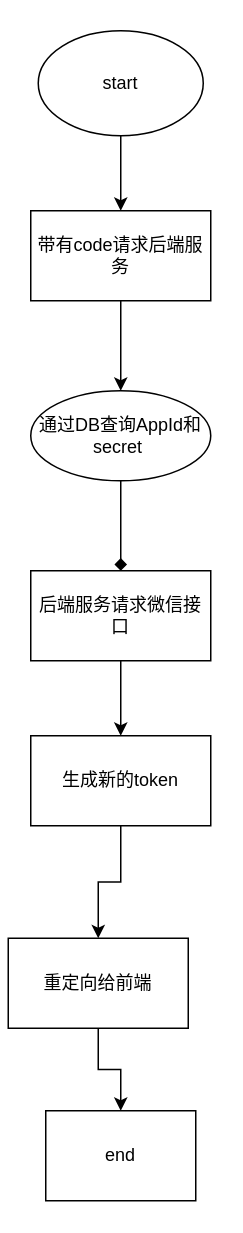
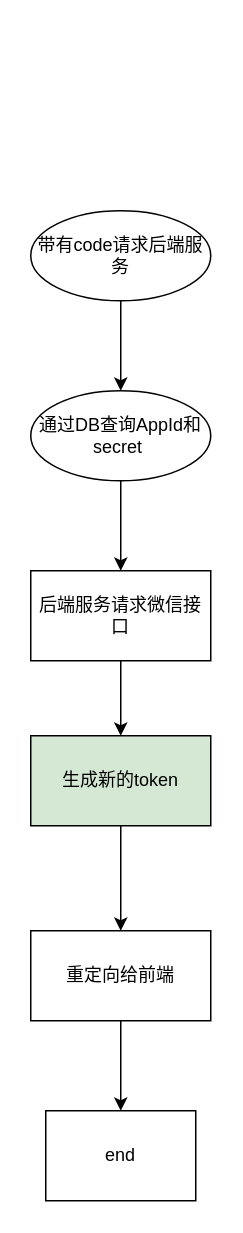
  <mxCell id="0" />
  <mxCell id="1" parent="0" />
- <mxCell id="2" value="" style="edgeStyle=orthogonalEdgeStyle;rounded=0;orthogonalLoop=1;jettySize=auto;html=1;" edge="1" parent="1" source="3" target="5"><mxGeometry relative="1" as="geometry" /></mxCell>
- <mxCell id="3" value="start" style="ellipse;whiteSpace=wrap;html=1;" vertex="1" parent="1"><mxGeometry x="25" y="20" width="110" height="70" as="geometry" /></mxCell>
  <mxCell id="4" value="" style="edgeStyle=orthogonalEdgeStyle;rounded=0;orthogonalLoop=1;jettySize=auto;html=1;" edge="1" parent="1" source="5" target="7"><mxGeometry relative="1" as="geometry" /></mxCell>
- <mxCell id="5" value="带有code请求后端服务" style="rounded=0;whiteSpace=wrap;html=1;" vertex="1" parent="1"><mxGeometry x="20" y="140" width="120" height="60" as="geometry" /></mxCell>
- <mxCell id="6" value="" style="edgeStyle=orthogonalEdgeStyle;rounded=0;orthogonalLoop=1;jettySize=auto;html=1;endArrow=diamond;" edge="1" parent="1" source="7" target="9"><mxGeometry relative="1" as="geometry" /></mxCell>
+ <mxCell id="5" value="带有code请求后端服务" style="ellipse;whiteSpace=wrap;html=1;" vertex="1" parent="1"><mxGeometry x="20" y="140" width="120" height="60" as="geometry" /></mxCell>
+ <mxCell id="6" value="" style="edgeStyle=orthogonalEdgeStyle;rounded=0;orthogonalLoop=1;jettySize=auto;html=1;" edge="1" parent="1" source="7" target="9"><mxGeometry relative="1" as="geometry" /></mxCell>
  <mxCell id="7" value="通过DB查询AppId和secret&amp;nbsp;" style="ellipse;whiteSpace=wrap;html=1;" vertex="1" parent="1"><mxGeometry x="20" y="260" width="120" height="60" as="geometry" /></mxCell>
  <mxCell id="8" value="" style="edgeStyle=orthogonalEdgeStyle;rounded=0;orthogonalLoop=1;jettySize=auto;html=1;" edge="1" parent="1" source="9" target="11"><mxGeometry relative="1" as="geometry" /></mxCell>
  <mxCell id="9" value="后端服务请求微信接口" style="rounded=0;whiteSpace=wrap;html=1;" vertex="1" parent="1"><mxGeometry x="20" y="380" width="120" height="60" as="geometry" /></mxCell>
  <mxCell id="10" value="" style="edgeStyle=orthogonalEdgeStyle;rounded=0;orthogonalLoop=1;jettySize=auto;html=1;" edge="1" parent="1" source="11" target="13"><mxGeometry relative="1" as="geometry" /></mxCell>
- <mxCell id="11" value="生成新的token" style="rounded=0;whiteSpace=wrap;html=1;" vertex="1" parent="1"><mxGeometry x="20" y="490" width="120" height="60" as="geometry" /></mxCell>
+ <mxCell id="11" value="生成新的token" style="rounded=0;whiteSpace=wrap;html=1;fillColor=#d5e8d4;" vertex="1" parent="1"><mxGeometry x="20" y="490" width="120" height="60" as="geometry" /></mxCell>
  <mxCell id="12" value="" style="edgeStyle=orthogonalEdgeStyle;rounded=0;orthogonalLoop=1;jettySize=auto;html=1;" edge="1" parent="1" source="13" target="14"><mxGeometry relative="1" as="geometry" /></mxCell>
- <mxCell id="13" value="重定向给前端" style="rounded=0;whiteSpace=wrap;html=1;" vertex="1" parent="1"><mxGeometry x="5" y="625" width="120" height="60" as="geometry" /></mxCell>
+ <mxCell id="13" value="重定向给前端" style="rounded=0;whiteSpace=wrap;html=1;" vertex="1" parent="1"><mxGeometry x="20" y="620" width="120" height="60" as="geometry" /></mxCell>
  <mxCell id="14" value="end" style="whiteSpace=wrap;html=1;rounded=0;" vertex="1" parent="1"><mxGeometry x="30" y="740" width="100" height="60" as="geometry" /></mxCell>
